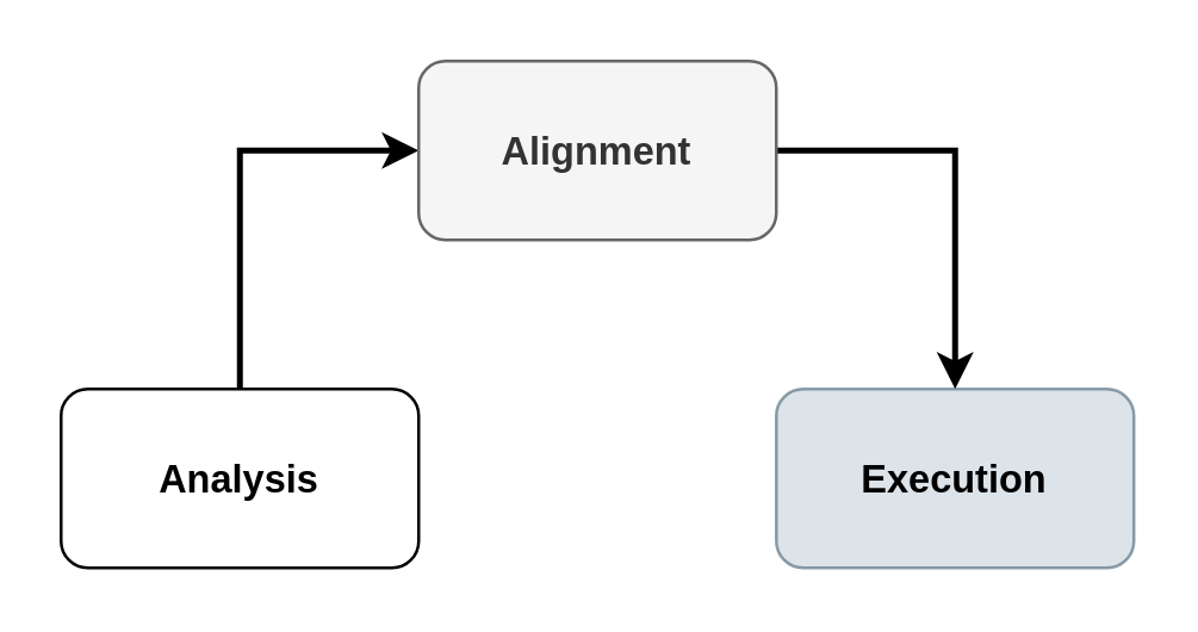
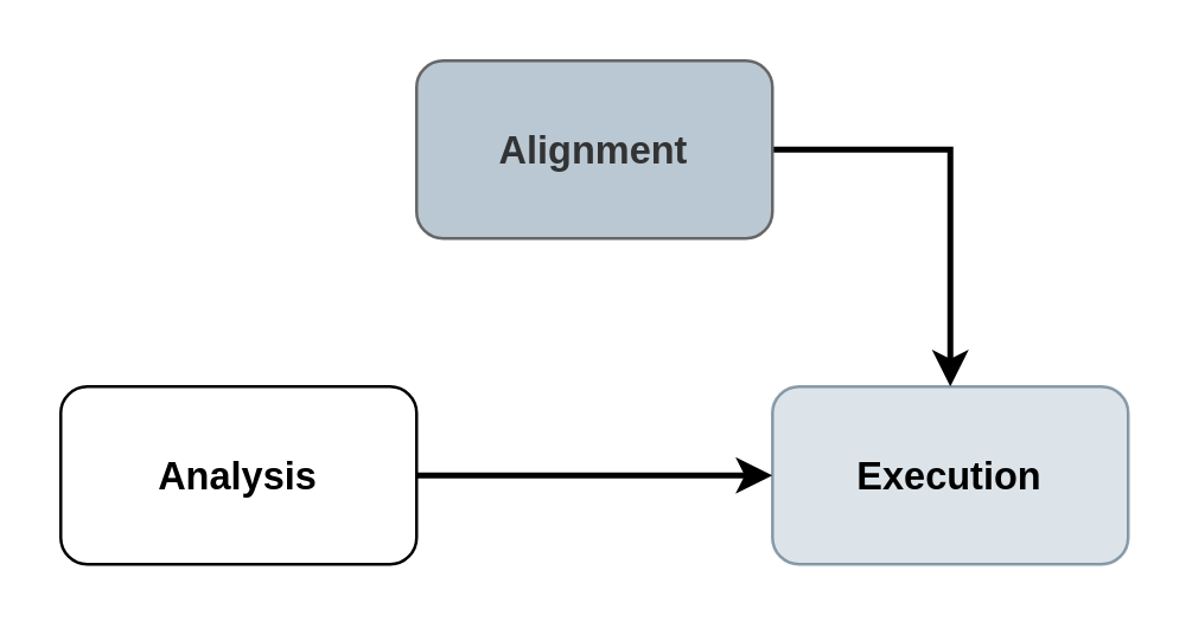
  <mxCell id="0" />
  <mxCell id="1" parent="0" />
- <mxCell id="2" style="edgeStyle=orthogonalEdgeStyle;rounded=0;orthogonalLoop=1;jettySize=auto;html=1;entryX=0;entryY=0.5;entryDx=0;entryDy=0;strokeWidth=2;" edge="1" parent="1" source="3" target="5"><mxGeometry relative="1" as="geometry" /></mxCell>
+ <mxCell id="2" style="edgeStyle=orthogonalEdgeStyle;rounded=0;orthogonalLoop=1;jettySize=auto;html=1;strokeWidth=2;" edge="1" parent="1" source="3" target="6"><mxGeometry relative="1" as="geometry" /></mxCell>
  <mxCell id="3" value="Analysis" style="rounded=1;whiteSpace=wrap;html=1;fontStyle=1;fontSize=13;" vertex="1" parent="1"><mxGeometry x="20" y="130" width="120" height="60" as="geometry" /></mxCell>
  <mxCell id="4" style="edgeStyle=orthogonalEdgeStyle;rounded=0;orthogonalLoop=1;jettySize=auto;html=1;entryX=0.5;entryY=0;entryDx=0;entryDy=0;exitX=1;exitY=0.5;exitDx=0;exitDy=0;strokeWidth=2;" edge="1" parent="1" source="5" target="6"><mxGeometry relative="1" as="geometry" /></mxCell>
- <mxCell id="5" value="Alignment" style="rounded=1;whiteSpace=wrap;html=1;fillColor=#f5f5f5;fontColor=#333333;strokeColor=#666666;fontStyle=1;fontSize=13;" vertex="1" parent="1"><mxGeometry x="140" y="20" width="120" height="60" as="geometry" /></mxCell>
+ <mxCell id="5" value="Alignment" style="rounded=1;whiteSpace=wrap;html=1;fillColor=#bac8d3;fontColor=#333333;strokeColor=#666666;fontStyle=1;fontSize=13;" vertex="1" parent="1"><mxGeometry x="140" y="20" width="120" height="60" as="geometry" /></mxCell>
  <mxCell id="6" value="Execution" style="rounded=1;whiteSpace=wrap;html=1;fillColor=#bac8d3;strokeColor=#23445d;opacity=50;fontStyle=1;fontSize=13;" vertex="1" parent="1"><mxGeometry x="260" y="130" width="120" height="60" as="geometry" /></mxCell>
